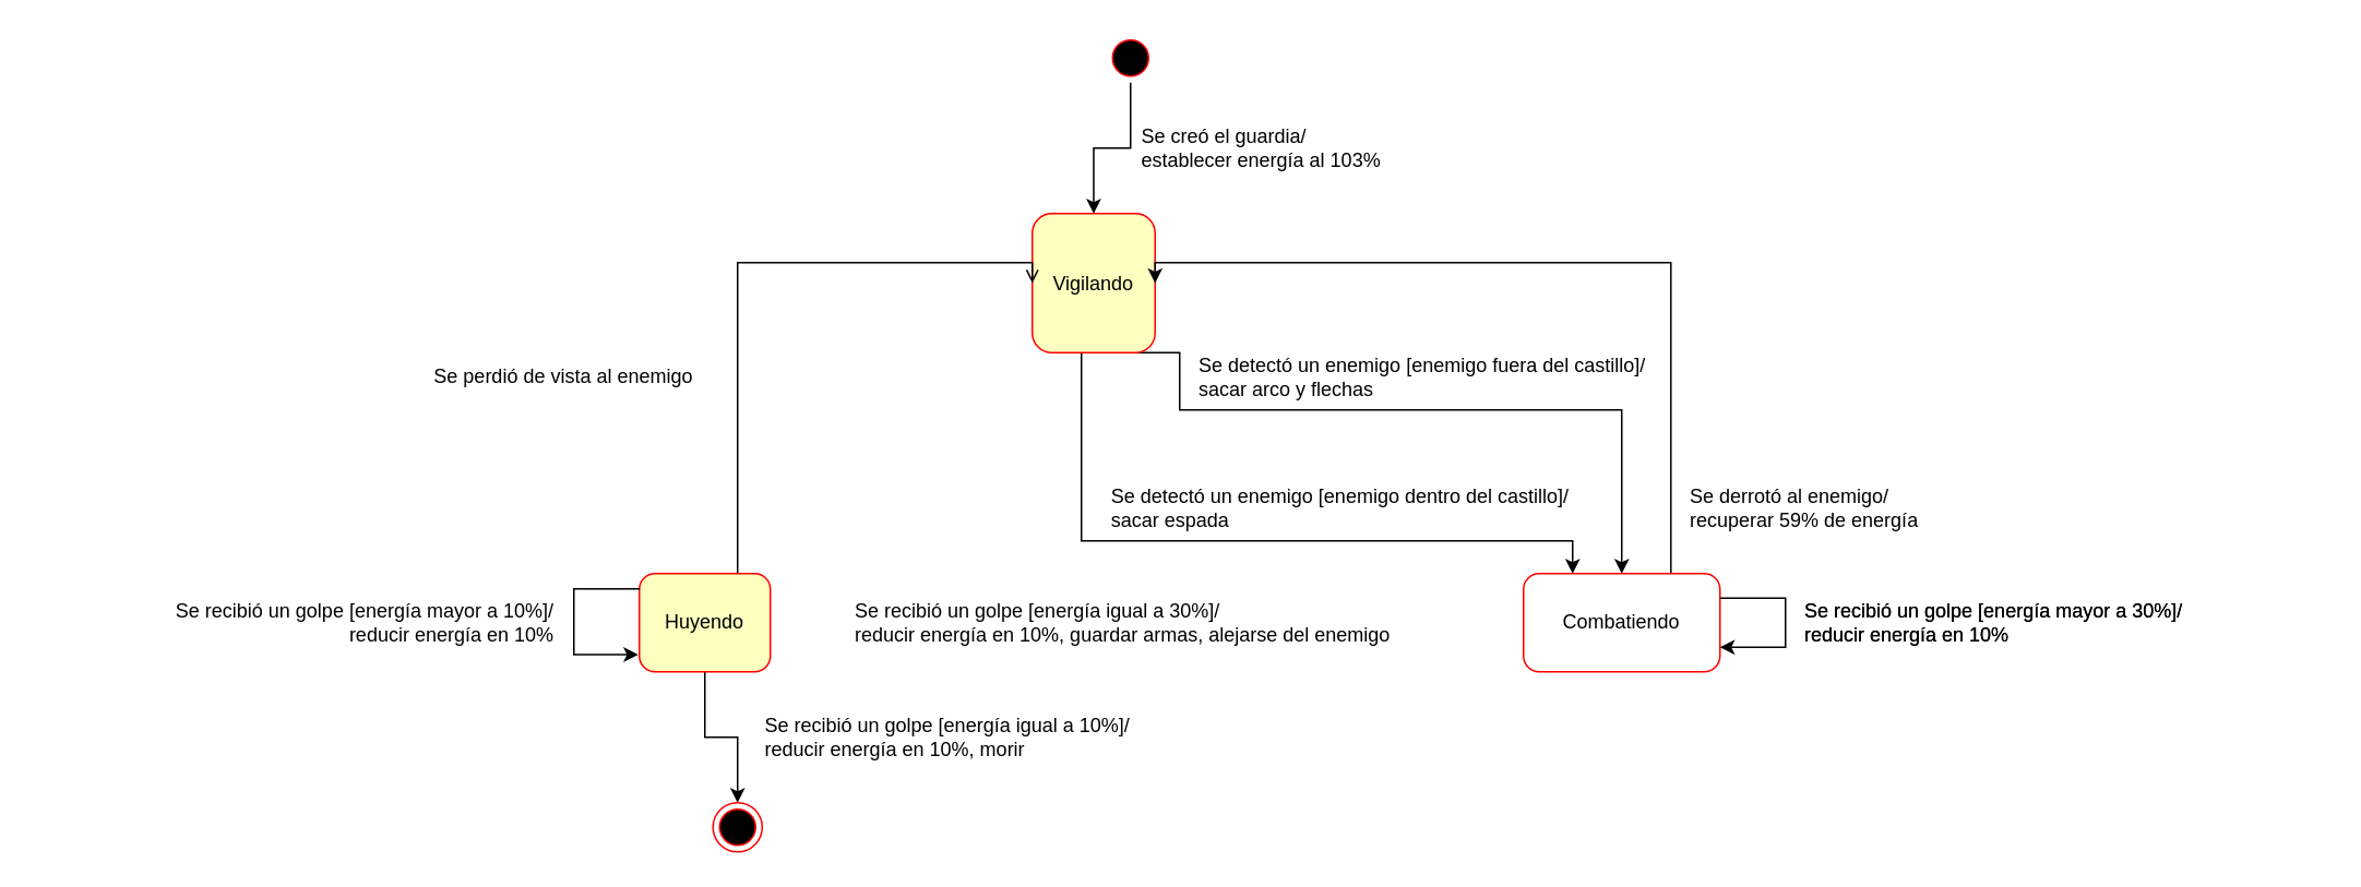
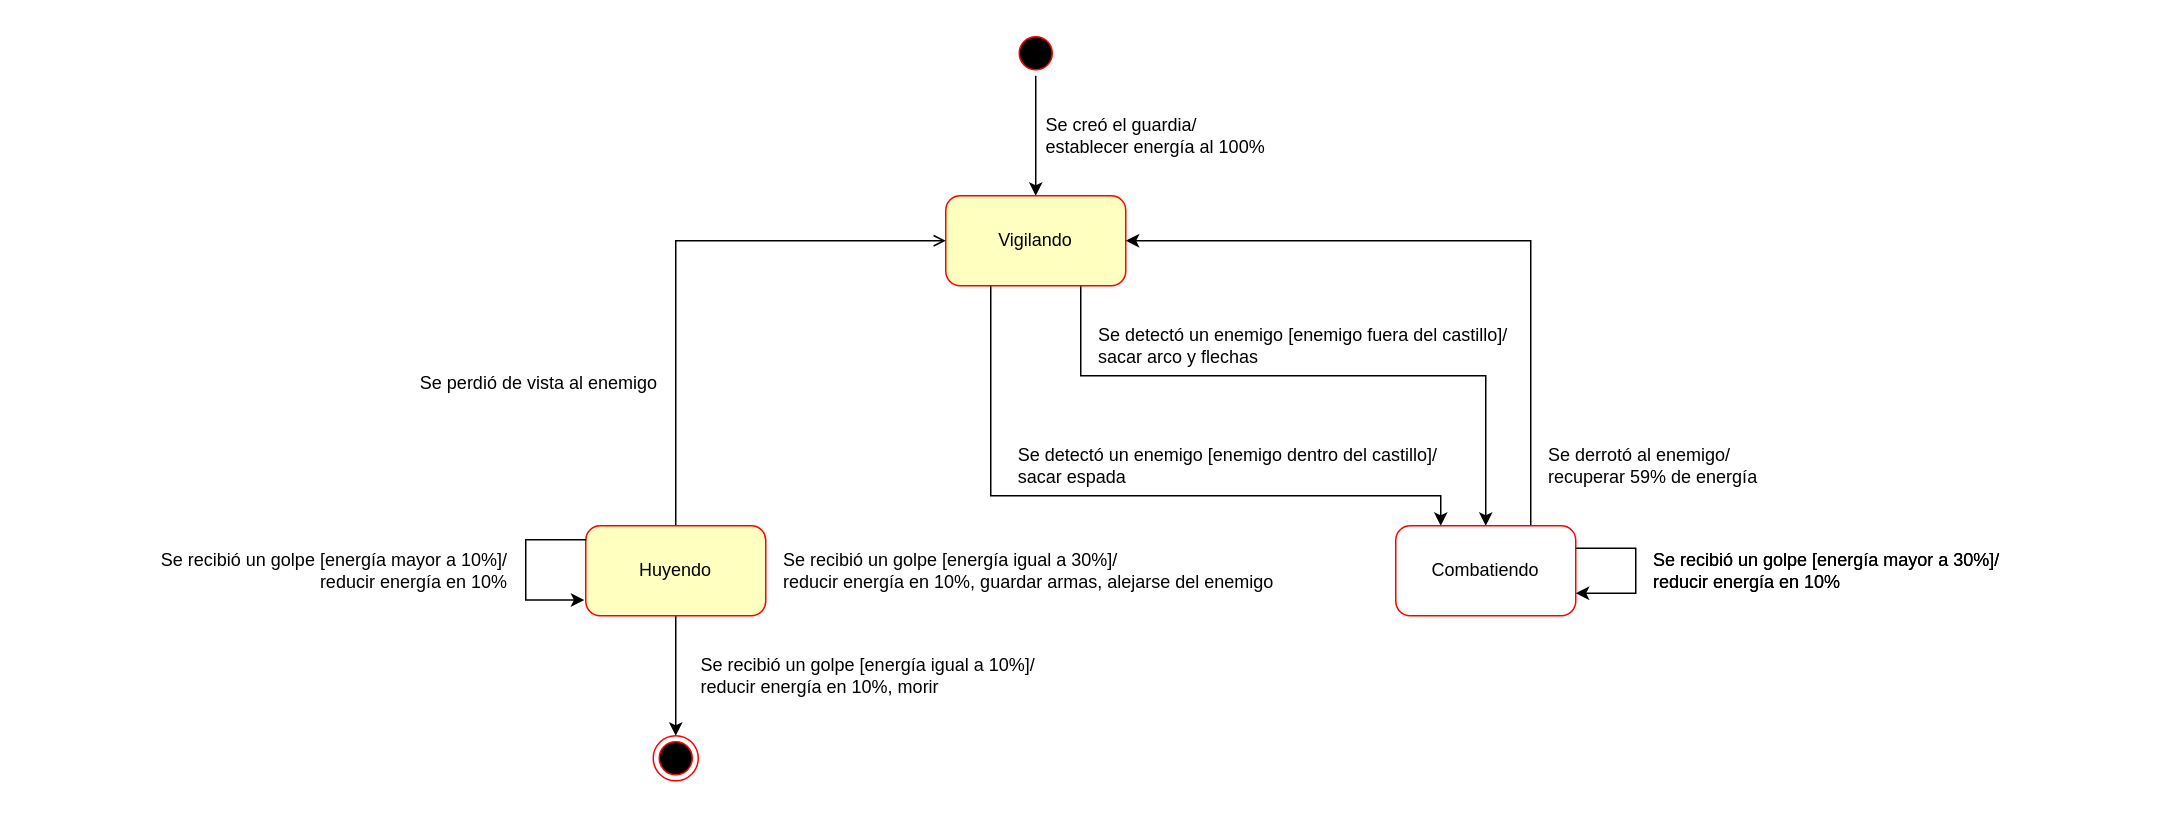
  <mxCell id="0" />
  <mxCell id="1" parent="0" />
  <mxCell id="2" style="edgeStyle=orthogonalEdgeStyle;rounded=0;orthogonalLoop=1;jettySize=auto;html=1;entryX=0.5;entryY=0;entryDx=0;entryDy=0;" edge="1" parent="1" source="3" target="6"><mxGeometry relative="1" as="geometry" /></mxCell>
  <mxCell id="3" value="" style="ellipse;html=1;shape=startState;fillColor=#000000;strokeColor=#ff0000;" vertex="1" parent="1"><mxGeometry x="675" y="20" width="30" height="30" as="geometry" /></mxCell>
  <mxCell id="4" style="edgeStyle=orthogonalEdgeStyle;rounded=0;orthogonalLoop=1;jettySize=auto;html=1;entryX=0.5;entryY=0;entryDx=0;entryDy=0;exitX=0.75;exitY=1;exitDx=0;exitDy=0;" edge="1" parent="1" source="6" target="11"><mxGeometry relative="1" as="geometry"><Array as="points"><mxPoint x="720" y="250" /><mxPoint x="990" y="250" /></Array></mxGeometry></mxCell>
  <mxCell id="5" style="edgeStyle=orthogonalEdgeStyle;rounded=0;orthogonalLoop=1;jettySize=auto;html=1;entryX=0.25;entryY=0;entryDx=0;entryDy=0;exitX=0.25;exitY=1;exitDx=0;exitDy=0;" edge="1" parent="1" source="6" target="11"><mxGeometry relative="1" as="geometry"><Array as="points"><mxPoint x="660" y="330" /><mxPoint x="960" y="330" /></Array></mxGeometry></mxCell>
- <mxCell id="6" value="Vigilando" style="rounded=1;whiteSpace=wrap;html=1;arcSize=16;fontColor=#000000;fillColor=#ffffc0;strokeColor=#ff0000;" vertex="1" parent="1"><mxGeometry x="630" y="130" width="75" height="85" as="geometry" /></mxCell>
+ <mxCell id="6" value="Vigilando" style="rounded=1;whiteSpace=wrap;html=1;arcSize=16;fontColor=#000000;fillColor=#ffffc0;strokeColor=#ff0000;" vertex="1" parent="1"><mxGeometry x="630" y="130" width="120" height="60" as="geometry" /></mxCell>
  <mxCell id="7" style="edgeStyle=orthogonalEdgeStyle;rounded=0;orthogonalLoop=1;jettySize=auto;html=1;entryX=0;entryY=0.5;entryDx=0;entryDy=0;endArrow=open;" edge="1" parent="1" source="9" target="6"><mxGeometry relative="1" as="geometry"><Array as="points"><mxPoint x="450" y="160" /></Array></mxGeometry></mxCell>
  <mxCell id="8" style="edgeStyle=orthogonalEdgeStyle;rounded=0;orthogonalLoop=1;jettySize=auto;html=1;" edge="1" parent="1" source="9" target="23"><mxGeometry relative="1" as="geometry" /></mxCell>
- <mxCell id="9" value="Huyendo" style="rounded=1;whiteSpace=wrap;html=1;arcSize=16;fontColor=#000000;fillColor=#ffffc0;strokeColor=#ff0000;" vertex="1" parent="1"><mxGeometry x="390" y="350" width="80" height="60" as="geometry" /></mxCell>
+ <mxCell id="9" value="Huyendo" style="rounded=1;whiteSpace=wrap;html=1;arcSize=16;fontColor=#000000;fillColor=#ffffc0;strokeColor=#ff0000;" vertex="1" parent="1"><mxGeometry x="390" y="350" width="120" height="60" as="geometry" /></mxCell>
  <mxCell id="10" style="edgeStyle=orthogonalEdgeStyle;rounded=0;orthogonalLoop=1;jettySize=auto;html=1;entryX=1;entryY=0.5;entryDx=0;entryDy=0;" edge="1" parent="1" source="11" target="6"><mxGeometry relative="1" as="geometry"><Array as="points"><mxPoint x="1020" y="160" /></Array></mxGeometry></mxCell>
  <mxCell id="11" value="Combatiendo" style="rounded=1;whiteSpace=wrap;html=1;arcSize=16;fontColor=#000000;fillColor=#ffffff;strokeColor=#ff0000;" vertex="1" parent="1"><mxGeometry x="930" y="350" width="120" height="60" as="geometry" /></mxCell>
- <mxCell id="12" value="&lt;div&gt;Se creó el guardia/&lt;/div&gt;&lt;div&gt;establecer energía al 103%&lt;br&gt;&lt;/div&gt;" style="text;html=1;strokeColor=none;fillColor=none;align=left;verticalAlign=middle;whiteSpace=wrap;rounded=0;" vertex="1" parent="1"><mxGeometry x="695" y="70" width="165" height="40" as="geometry" /></mxCell>
+ <mxCell id="12" value="&lt;div&gt;Se creó el guardia/&lt;/div&gt;&lt;div&gt;establecer energía al 100%&lt;br&gt;&lt;/div&gt;" style="text;html=1;strokeColor=none;fillColor=none;align=left;verticalAlign=middle;whiteSpace=wrap;rounded=0;" vertex="1" parent="1"><mxGeometry x="695" y="70" width="165" height="40" as="geometry" /></mxCell>
  <mxCell id="13" value="&lt;div&gt;Se detectó un enemigo [enemigo fuera del castillo]/&lt;/div&gt;&lt;div&gt;sacar arco y flechas&lt;br&gt;&lt;/div&gt;" style="text;html=1;strokeColor=none;fillColor=none;align=left;verticalAlign=middle;whiteSpace=wrap;rounded=0;" vertex="1" parent="1"><mxGeometry x="730" y="210" width="320" height="40" as="geometry" /></mxCell>
  <mxCell id="14" value="&lt;div align=&quot;left&quot;&gt;Se detectó un enemigo [enemigo dentro del castillo]/&lt;/div&gt;&lt;div align=&quot;left&quot;&gt;sacar espada&lt;br&gt;&lt;/div&gt;" style="text;html=1;strokeColor=none;fillColor=none;align=right;verticalAlign=middle;whiteSpace=wrap;rounded=0;" vertex="1" parent="1"><mxGeometry x="640" y="290" width="320" height="40" as="geometry" /></mxCell>
  <mxCell id="15" style="edgeStyle=orthogonalEdgeStyle;rounded=0;orthogonalLoop=1;jettySize=auto;html=1;entryX=1;entryY=0.75;entryDx=0;entryDy=0;exitX=1;exitY=0.25;exitDx=0;exitDy=0;" edge="1" parent="1" source="11" target="11"><mxGeometry relative="1" as="geometry"><Array as="points"><mxPoint x="1090" y="365" /><mxPoint x="1090" y="395" /></Array></mxGeometry></mxCell>
  <mxCell id="16" value="&lt;div&gt;Se recibió un golpe [energía mayor a 30%]/&lt;/div&gt;&lt;div&gt;reducir energía en 10%&lt;br&gt;&lt;/div&gt;" style="text;html=1;strokeColor=none;fillColor=none;align=left;verticalAlign=middle;whiteSpace=wrap;rounded=0;" vertex="1" parent="1"><mxGeometry x="1100" y="360" width="320" height="40" as="geometry" /></mxCell>
  <mxCell id="17" value="&lt;div&gt;Se recibió un golpe [energía igual a 30%]/&lt;/div&gt;&lt;div&gt;reducir energía en 10%, guardar armas, alejarse del enemigo&lt;br&gt;&lt;/div&gt;" style="text;html=1;strokeColor=none;fillColor=none;align=left;verticalAlign=middle;whiteSpace=wrap;rounded=0;" vertex="1" parent="1"><mxGeometry x="520" y="360" width="360" height="40" as="geometry" /></mxCell>
  <mxCell id="18" value="&lt;div&gt;Se derrotó al enemigo/&lt;/div&gt;&lt;div&gt;recuperar 59% de energía&lt;br&gt;&lt;/div&gt;" style="text;html=1;strokeColor=none;fillColor=none;align=left;verticalAlign=middle;whiteSpace=wrap;rounded=0;" vertex="1" parent="1"><mxGeometry x="1030" y="290" width="320" height="40" as="geometry" /></mxCell>
- <mxCell id="19" value="&lt;div align=&quot;right&quot;&gt;Se perdió de vista al enemigo&lt;/div&gt;" style="text;html=1;strokeColor=none;fillColor=none;align=right;verticalAlign=middle;whiteSpace=wrap;rounded=0;" vertex="1" parent="1"><mxGeometry x="245" y="215" width="180" height="30" as="geometry" /></mxCell>
+ <mxCell id="19" value="&lt;div align=&quot;right&quot;&gt;Se perdió de vista al enemigo&lt;/div&gt;" style="text;html=1;strokeColor=none;fillColor=none;align=right;verticalAlign=middle;whiteSpace=wrap;rounded=0;" vertex="1" parent="1"><mxGeometry x="260" y="240" width="180" height="30" as="geometry" /></mxCell>
  <mxCell id="20" value="&lt;div&gt;Se recibió un golpe [energía mayor a 30%]/&lt;/div&gt;&lt;div&gt;reducir energía en 10%&lt;br&gt;&lt;/div&gt;" style="text;html=1;strokeColor=none;fillColor=none;align=left;verticalAlign=middle;whiteSpace=wrap;rounded=0;" vertex="1" parent="1"><mxGeometry x="1100" y="360" width="320" height="40" as="geometry" /></mxCell>
  <mxCell id="21" value="&lt;div align=&quot;right&quot;&gt;Se recibió un golpe [energía mayor a 10%]/&lt;/div&gt;&lt;div align=&quot;right&quot;&gt;reducir energía en 10%&lt;br&gt;&lt;/div&gt;" style="text;html=1;strokeColor=none;fillColor=none;align=right;verticalAlign=middle;whiteSpace=wrap;rounded=0;" vertex="1" parent="1"><mxGeometry x="20" y="360" width="320" height="40" as="geometry" /></mxCell>
  <mxCell id="22" style="edgeStyle=orthogonalEdgeStyle;rounded=0;orthogonalLoop=1;jettySize=auto;html=1;exitX=0.003;exitY=0.156;exitDx=0;exitDy=0;exitPerimeter=0;entryX=-0.008;entryY=0.825;entryDx=0;entryDy=0;entryPerimeter=0;" edge="1" parent="1" source="9" target="9"><mxGeometry relative="1" as="geometry"><mxPoint x="380" y="430" as="targetPoint" /><Array as="points"><mxPoint x="350" y="359" /><mxPoint x="350" y="400" /></Array></mxGeometry></mxCell>
  <mxCell id="23" value="" style="ellipse;html=1;shape=endState;fillColor=#000000;strokeColor=#ff0000;" vertex="1" parent="1"><mxGeometry x="435" y="490" width="30" height="30" as="geometry" /></mxCell>
  <mxCell id="24" value="&lt;div align=&quot;left&quot;&gt;Se recibió un golpe [energía igual a 10%]/&lt;/div&gt;&lt;div align=&quot;left&quot;&gt;reducir energía en 10%, morir&lt;br&gt;&lt;/div&gt;" style="text;html=1;strokeColor=none;fillColor=none;align=left;verticalAlign=middle;whiteSpace=wrap;rounded=0;" vertex="1" parent="1"><mxGeometry x="465" y="430" width="320" height="40" as="geometry" /></mxCell>
